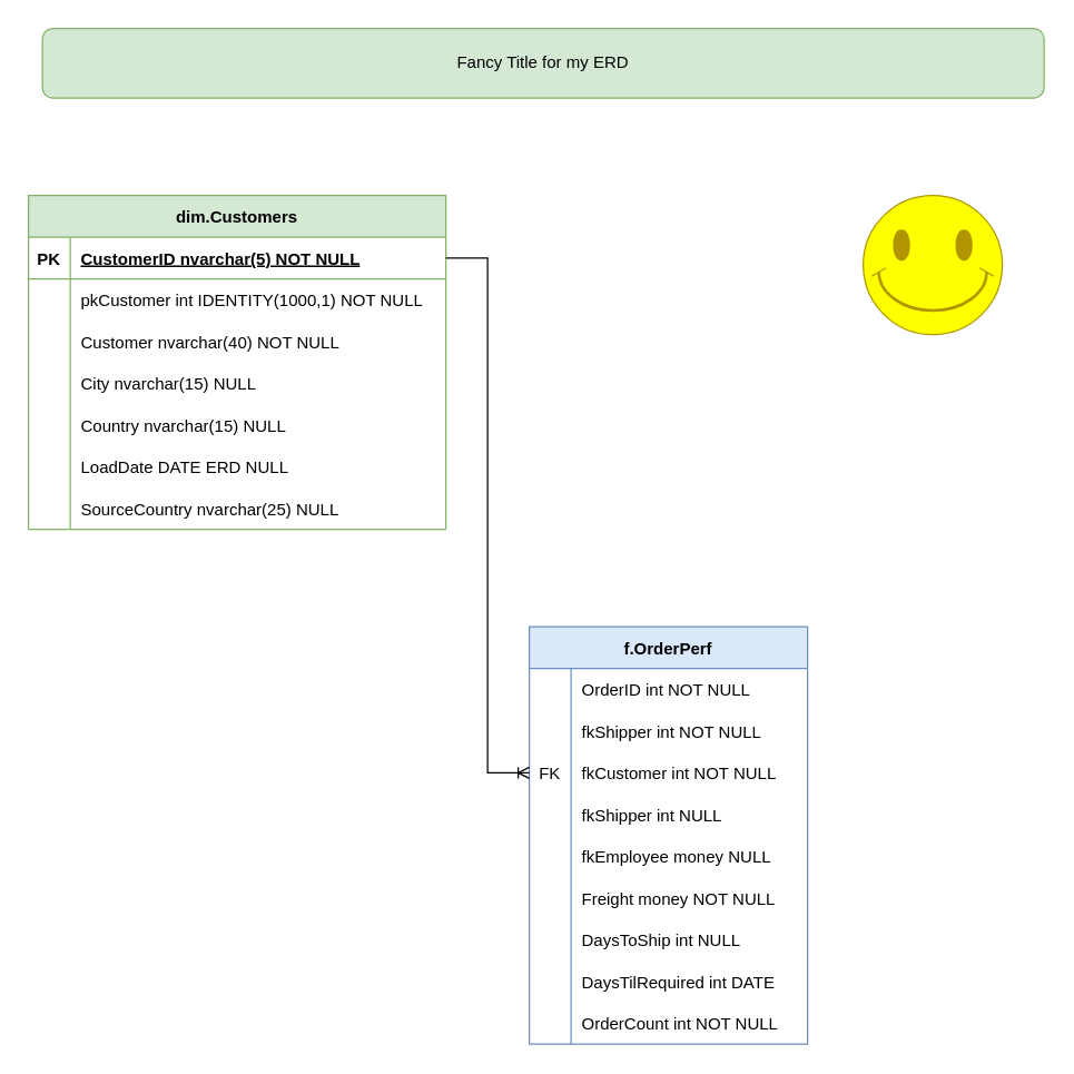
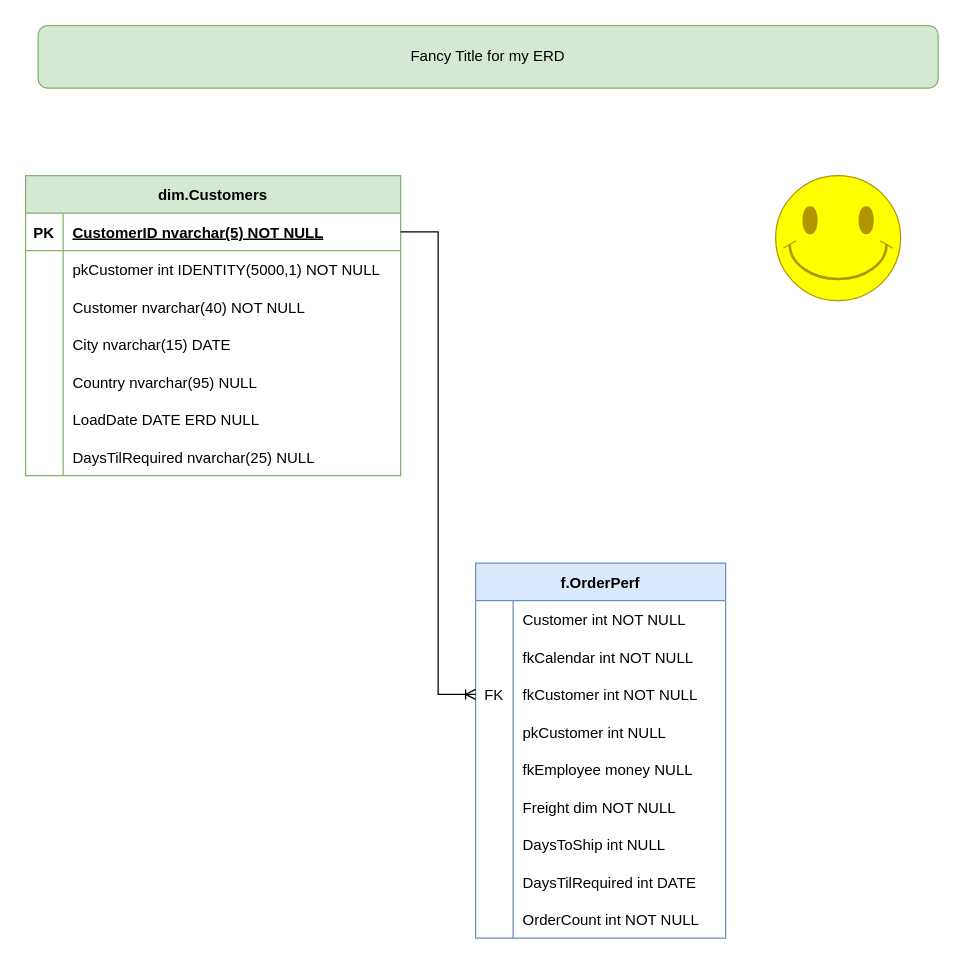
  <mxCell id="0" />
  <mxCell id="1" parent="0" />
  <mxCell id="2" value="Fancy Title for my ERD" style="rounded=1;whiteSpace=wrap;html=1;fillColor=#d5e8d4;strokeColor=#82b366;" parent="1" vertex="1"><mxGeometry x="30" y="20" width="720" height="50" as="geometry" /></mxCell>
  <mxCell id="3" value="dim.Customers" style="shape=table;startSize=30;container=1;collapsible=1;childLayout=tableLayout;fixedRows=1;rowLines=0;fontStyle=1;align=center;resizeLast=1;fillColor=#d5e8d4;strokeColor=#82b366;" parent="1" vertex="1"><mxGeometry x="20" y="140" width="300" height="240" as="geometry" /></mxCell>
  <mxCell id="4" value="" style="shape=tableRow;horizontal=0;startSize=0;swimlaneHead=0;swimlaneBody=0;fillColor=none;collapsible=0;dropTarget=0;points=[[0,0.5],[1,0.5]];portConstraint=eastwest;strokeColor=inherit;top=0;left=0;right=0;bottom=1;" parent="3" vertex="1"><mxGeometry y="30" width="300" height="30" as="geometry" /></mxCell>
  <mxCell id="5" value="PK" style="shape=partialRectangle;overflow=hidden;connectable=0;fillColor=none;strokeColor=inherit;top=0;left=0;bottom=0;right=0;fontStyle=1;" parent="4" vertex="1"><mxGeometry width="30" height="30" as="geometry"><mxRectangle width="30" height="30" as="alternateBounds" /></mxGeometry></mxCell>
  <mxCell id="6" value="CustomerID nvarchar(5) NOT NULL " style="shape=partialRectangle;overflow=hidden;connectable=0;fillColor=none;align=left;strokeColor=inherit;top=0;left=0;bottom=0;right=0;spacingLeft=6;fontStyle=5;" parent="4" vertex="1"><mxGeometry x="30" width="270" height="30" as="geometry"><mxRectangle width="270" height="30" as="alternateBounds" /></mxGeometry></mxCell>
  <mxCell id="7" value="" style="shape=tableRow;horizontal=0;startSize=0;swimlaneHead=0;swimlaneBody=0;fillColor=none;collapsible=0;dropTarget=0;points=[[0,0.5],[1,0.5]];portConstraint=eastwest;strokeColor=inherit;top=0;left=0;right=0;bottom=0;" parent="3" vertex="1"><mxGeometry y="60" width="300" height="30" as="geometry" /></mxCell>
  <mxCell id="8" value="" style="shape=partialRectangle;overflow=hidden;connectable=0;fillColor=none;strokeColor=inherit;top=0;left=0;bottom=0;right=0;" parent="7" vertex="1"><mxGeometry width="30" height="30" as="geometry"><mxRectangle width="30" height="30" as="alternateBounds" /></mxGeometry></mxCell>
- <mxCell id="9" value="pkCustomer int IDENTITY(1000,1) NOT NULL" style="shape=partialRectangle;overflow=hidden;connectable=0;fillColor=none;align=left;strokeColor=inherit;top=0;left=0;bottom=0;right=0;spacingLeft=6;" parent="7" vertex="1"><mxGeometry x="30" width="270" height="30" as="geometry"><mxRectangle width="270" height="30" as="alternateBounds" /></mxGeometry></mxCell>
+ <mxCell id="9" value="pkCustomer int IDENTITY(5000,1) NOT NULL" style="shape=partialRectangle;overflow=hidden;connectable=0;fillColor=none;align=left;strokeColor=inherit;top=0;left=0;bottom=0;right=0;spacingLeft=6;" parent="7" vertex="1"><mxGeometry x="30" width="270" height="30" as="geometry"><mxRectangle width="270" height="30" as="alternateBounds" /></mxGeometry></mxCell>
  <mxCell id="10" value="" style="shape=tableRow;horizontal=0;startSize=0;swimlaneHead=0;swimlaneBody=0;fillColor=none;collapsible=0;dropTarget=0;points=[[0,0.5],[1,0.5]];portConstraint=eastwest;strokeColor=inherit;top=0;left=0;right=0;bottom=0;" parent="3" vertex="1"><mxGeometry y="90" width="300" height="30" as="geometry" /></mxCell>
  <mxCell id="11" value="" style="shape=partialRectangle;overflow=hidden;connectable=0;fillColor=none;strokeColor=inherit;top=0;left=0;bottom=0;right=0;" parent="10" vertex="1"><mxGeometry width="30" height="30" as="geometry"><mxRectangle width="30" height="30" as="alternateBounds" /></mxGeometry></mxCell>
  <mxCell id="12" value="Customer nvarchar(40) NOT NULL" style="shape=partialRectangle;overflow=hidden;connectable=0;fillColor=none;align=left;strokeColor=inherit;top=0;left=0;bottom=0;right=0;spacingLeft=6;" parent="10" vertex="1"><mxGeometry x="30" width="270" height="30" as="geometry"><mxRectangle width="270" height="30" as="alternateBounds" /></mxGeometry></mxCell>
  <mxCell id="13" value="" style="shape=tableRow;horizontal=0;startSize=0;swimlaneHead=0;swimlaneBody=0;fillColor=none;collapsible=0;dropTarget=0;points=[[0,0.5],[1,0.5]];portConstraint=eastwest;strokeColor=inherit;top=0;left=0;right=0;bottom=0;" parent="3" vertex="1"><mxGeometry y="120" width="300" height="30" as="geometry" /></mxCell>
  <mxCell id="14" value="" style="shape=partialRectangle;overflow=hidden;connectable=0;fillColor=none;strokeColor=inherit;top=0;left=0;bottom=0;right=0;" parent="13" vertex="1"><mxGeometry width="30" height="30" as="geometry"><mxRectangle width="30" height="30" as="alternateBounds" /></mxGeometry></mxCell>
- <mxCell id="15" value="City nvarchar(15) NULL" style="shape=partialRectangle;overflow=hidden;connectable=0;fillColor=none;align=left;strokeColor=inherit;top=0;left=0;bottom=0;right=0;spacingLeft=6;" parent="13" vertex="1"><mxGeometry x="30" width="270" height="30" as="geometry"><mxRectangle width="270" height="30" as="alternateBounds" /></mxGeometry></mxCell>
+ <mxCell id="15" value="City nvarchar(15) DATE" style="shape=partialRectangle;overflow=hidden;connectable=0;fillColor=none;align=left;strokeColor=inherit;top=0;left=0;bottom=0;right=0;spacingLeft=6;" parent="13" vertex="1"><mxGeometry x="30" width="270" height="30" as="geometry"><mxRectangle width="270" height="30" as="alternateBounds" /></mxGeometry></mxCell>
  <mxCell id="16" value="" style="shape=tableRow;horizontal=0;startSize=0;swimlaneHead=0;swimlaneBody=0;fillColor=none;collapsible=0;dropTarget=0;points=[[0,0.5],[1,0.5]];portConstraint=eastwest;strokeColor=inherit;top=0;left=0;right=0;bottom=0;" parent="3" vertex="1"><mxGeometry y="150" width="300" height="30" as="geometry" /></mxCell>
  <mxCell id="17" value="" style="shape=partialRectangle;overflow=hidden;connectable=0;fillColor=none;strokeColor=inherit;top=0;left=0;bottom=0;right=0;" parent="16" vertex="1"><mxGeometry width="30" height="30" as="geometry"><mxRectangle width="30" height="30" as="alternateBounds" /></mxGeometry></mxCell>
- <mxCell id="18" value="Country nvarchar(15) NULL" style="shape=partialRectangle;overflow=hidden;connectable=0;fillColor=none;align=left;strokeColor=inherit;top=0;left=0;bottom=0;right=0;spacingLeft=6;" parent="16" vertex="1"><mxGeometry x="30" width="270" height="30" as="geometry"><mxRectangle width="270" height="30" as="alternateBounds" /></mxGeometry></mxCell>
+ <mxCell id="18" value="Country nvarchar(95) NULL" style="shape=partialRectangle;overflow=hidden;connectable=0;fillColor=none;align=left;strokeColor=inherit;top=0;left=0;bottom=0;right=0;spacingLeft=6;" parent="16" vertex="1"><mxGeometry x="30" width="270" height="30" as="geometry"><mxRectangle width="270" height="30" as="alternateBounds" /></mxGeometry></mxCell>
  <mxCell id="19" value="" style="shape=tableRow;horizontal=0;startSize=0;swimlaneHead=0;swimlaneBody=0;fillColor=none;collapsible=0;dropTarget=0;points=[[0,0.5],[1,0.5]];portConstraint=eastwest;strokeColor=inherit;top=0;left=0;right=0;bottom=0;" parent="3" vertex="1"><mxGeometry y="180" width="300" height="30" as="geometry" /></mxCell>
  <mxCell id="20" value="" style="shape=partialRectangle;overflow=hidden;connectable=0;fillColor=none;strokeColor=inherit;top=0;left=0;bottom=0;right=0;" parent="19" vertex="1"><mxGeometry width="30" height="30" as="geometry"><mxRectangle width="30" height="30" as="alternateBounds" /></mxGeometry></mxCell>
  <mxCell id="21" value="LoadDate DATE ERD NULL" style="shape=partialRectangle;overflow=hidden;connectable=0;fillColor=none;align=left;strokeColor=inherit;top=0;left=0;bottom=0;right=0;spacingLeft=6;" parent="19" vertex="1"><mxGeometry x="30" width="270" height="30" as="geometry"><mxRectangle width="270" height="30" as="alternateBounds" /></mxGeometry></mxCell>
  <mxCell id="22" value="" style="shape=tableRow;horizontal=0;startSize=0;swimlaneHead=0;swimlaneBody=0;fillColor=none;collapsible=0;dropTarget=0;points=[[0,0.5],[1,0.5]];portConstraint=eastwest;strokeColor=inherit;top=0;left=0;right=0;bottom=0;" parent="3" vertex="1"><mxGeometry y="210" width="300" height="30" as="geometry" /></mxCell>
  <mxCell id="23" value="" style="shape=partialRectangle;overflow=hidden;connectable=0;fillColor=none;strokeColor=inherit;top=0;left=0;bottom=0;right=0;" parent="22" vertex="1"><mxGeometry width="30" height="30" as="geometry"><mxRectangle width="30" height="30" as="alternateBounds" /></mxGeometry></mxCell>
- <mxCell id="24" value="SourceCountry nvarchar(25) NULL" style="shape=partialRectangle;overflow=hidden;connectable=0;fillColor=none;align=left;strokeColor=inherit;top=0;left=0;bottom=0;right=0;spacingLeft=6;" parent="22" vertex="1"><mxGeometry x="30" width="270" height="30" as="geometry"><mxRectangle width="270" height="30" as="alternateBounds" /></mxGeometry></mxCell>
+ <mxCell id="24" value="DaysTilRequired nvarchar(25) NULL" style="shape=partialRectangle;overflow=hidden;connectable=0;fillColor=none;align=left;strokeColor=inherit;top=0;left=0;bottom=0;right=0;spacingLeft=6;" parent="22" vertex="1"><mxGeometry x="30" width="270" height="30" as="geometry"><mxRectangle width="270" height="30" as="alternateBounds" /></mxGeometry></mxCell>
  <mxCell id="25" value="f.OrderPerf" style="shape=table;startSize=30;container=1;collapsible=1;childLayout=tableLayout;fixedRows=1;rowLines=0;fontStyle=1;align=center;resizeLast=1;fillColor=#dae8fc;strokeColor=#6c8ebf;" parent="1" vertex="1"><mxGeometry x="380" y="450" width="200" height="300" as="geometry" /></mxCell>
  <mxCell id="26" value="" style="shape=tableRow;horizontal=0;startSize=0;swimlaneHead=0;swimlaneBody=0;fillColor=none;collapsible=0;dropTarget=0;points=[[0,0.5],[1,0.5]];portConstraint=eastwest;strokeColor=inherit;top=0;left=0;right=0;bottom=0;" parent="25" vertex="1"><mxGeometry y="30" width="200" height="30" as="geometry" /></mxCell>
  <mxCell id="27" value="" style="shape=partialRectangle;overflow=hidden;connectable=0;fillColor=none;strokeColor=inherit;top=0;left=0;bottom=0;right=0;" parent="26" vertex="1"><mxGeometry width="30" height="30" as="geometry"><mxRectangle width="30" height="30" as="alternateBounds" /></mxGeometry></mxCell>
- <mxCell id="28" value="OrderID int NOT NULL" style="shape=partialRectangle;overflow=hidden;connectable=0;fillColor=none;align=left;strokeColor=inherit;top=0;left=0;bottom=0;right=0;spacingLeft=6;" parent="26" vertex="1"><mxGeometry x="30" width="170" height="30" as="geometry"><mxRectangle width="170" height="30" as="alternateBounds" /></mxGeometry></mxCell>
+ <mxCell id="28" value="Customer int NOT NULL" style="shape=partialRectangle;overflow=hidden;connectable=0;fillColor=none;align=left;strokeColor=inherit;top=0;left=0;bottom=0;right=0;spacingLeft=6;" parent="26" vertex="1"><mxGeometry x="30" width="170" height="30" as="geometry"><mxRectangle width="170" height="30" as="alternateBounds" /></mxGeometry></mxCell>
  <mxCell id="29" value="" style="shape=tableRow;horizontal=0;startSize=0;swimlaneHead=0;swimlaneBody=0;fillColor=none;collapsible=0;dropTarget=0;points=[[0,0.5],[1,0.5]];portConstraint=eastwest;strokeColor=inherit;top=0;left=0;right=0;bottom=0;" parent="25" vertex="1"><mxGeometry y="60" width="200" height="30" as="geometry" /></mxCell>
  <mxCell id="30" value="" style="shape=partialRectangle;overflow=hidden;connectable=0;fillColor=none;strokeColor=inherit;top=0;left=0;bottom=0;right=0;" parent="29" vertex="1"><mxGeometry width="30" height="30" as="geometry"><mxRectangle width="30" height="30" as="alternateBounds" /></mxGeometry></mxCell>
- <mxCell id="31" value="fkShipper int NOT NULL" style="shape=partialRectangle;overflow=hidden;connectable=0;fillColor=none;align=left;strokeColor=inherit;top=0;left=0;bottom=0;right=0;spacingLeft=6;" parent="29" vertex="1"><mxGeometry x="30" width="170" height="30" as="geometry"><mxRectangle width="170" height="30" as="alternateBounds" /></mxGeometry></mxCell>
+ <mxCell id="31" value="fkCalendar int NOT NULL" style="shape=partialRectangle;overflow=hidden;connectable=0;fillColor=none;align=left;strokeColor=inherit;top=0;left=0;bottom=0;right=0;spacingLeft=6;" parent="29" vertex="1"><mxGeometry x="30" width="170" height="30" as="geometry"><mxRectangle width="170" height="30" as="alternateBounds" /></mxGeometry></mxCell>
  <mxCell id="32" value="" style="shape=tableRow;horizontal=0;startSize=0;swimlaneHead=0;swimlaneBody=0;fillColor=none;collapsible=0;dropTarget=0;points=[[0,0.5],[1,0.5]];portConstraint=eastwest;strokeColor=inherit;top=0;left=0;right=0;bottom=0;" parent="25" vertex="1"><mxGeometry y="90" width="200" height="30" as="geometry" /></mxCell>
  <mxCell id="33" value="FK" style="shape=partialRectangle;overflow=hidden;connectable=0;fillColor=none;strokeColor=inherit;top=0;left=0;bottom=0;right=0;" parent="32" vertex="1"><mxGeometry width="30" height="30" as="geometry"><mxRectangle width="30" height="30" as="alternateBounds" /></mxGeometry></mxCell>
  <mxCell id="34" value="fkCustomer int NOT NULL" style="shape=partialRectangle;overflow=hidden;connectable=0;fillColor=none;align=left;strokeColor=inherit;top=0;left=0;bottom=0;right=0;spacingLeft=6;" parent="32" vertex="1"><mxGeometry x="30" width="170" height="30" as="geometry"><mxRectangle width="170" height="30" as="alternateBounds" /></mxGeometry></mxCell>
  <mxCell id="35" value="" style="shape=tableRow;horizontal=0;startSize=0;swimlaneHead=0;swimlaneBody=0;fillColor=none;collapsible=0;dropTarget=0;points=[[0,0.5],[1,0.5]];portConstraint=eastwest;strokeColor=inherit;top=0;left=0;right=0;bottom=0;" parent="25" vertex="1"><mxGeometry y="120" width="200" height="30" as="geometry" /></mxCell>
  <mxCell id="36" value="" style="shape=partialRectangle;overflow=hidden;connectable=0;fillColor=none;strokeColor=inherit;top=0;left=0;bottom=0;right=0;" parent="35" vertex="1"><mxGeometry width="30" height="30" as="geometry"><mxRectangle width="30" height="30" as="alternateBounds" /></mxGeometry></mxCell>
- <mxCell id="37" value="fkShipper int NULL" style="shape=partialRectangle;overflow=hidden;connectable=0;fillColor=none;align=left;strokeColor=inherit;top=0;left=0;bottom=0;right=0;spacingLeft=6;" parent="35" vertex="1"><mxGeometry x="30" width="170" height="30" as="geometry"><mxRectangle width="170" height="30" as="alternateBounds" /></mxGeometry></mxCell>
+ <mxCell id="37" value="pkCustomer int NULL" style="shape=partialRectangle;overflow=hidden;connectable=0;fillColor=none;align=left;strokeColor=inherit;top=0;left=0;bottom=0;right=0;spacingLeft=6;" parent="35" vertex="1"><mxGeometry x="30" width="170" height="30" as="geometry"><mxRectangle width="170" height="30" as="alternateBounds" /></mxGeometry></mxCell>
  <mxCell id="38" value="" style="shape=tableRow;horizontal=0;startSize=0;swimlaneHead=0;swimlaneBody=0;fillColor=none;collapsible=0;dropTarget=0;points=[[0,0.5],[1,0.5]];portConstraint=eastwest;strokeColor=inherit;top=0;left=0;right=0;bottom=0;" parent="25" vertex="1"><mxGeometry y="150" width="200" height="30" as="geometry" /></mxCell>
  <mxCell id="39" value="" style="shape=partialRectangle;overflow=hidden;connectable=0;fillColor=none;strokeColor=inherit;top=0;left=0;bottom=0;right=0;" parent="38" vertex="1"><mxGeometry width="30" height="30" as="geometry"><mxRectangle width="30" height="30" as="alternateBounds" /></mxGeometry></mxCell>
  <mxCell id="40" value="fkEmployee money NULL" style="shape=partialRectangle;overflow=hidden;connectable=0;fillColor=none;align=left;strokeColor=inherit;top=0;left=0;bottom=0;right=0;spacingLeft=6;" parent="38" vertex="1"><mxGeometry x="30" width="170" height="30" as="geometry"><mxRectangle width="170" height="30" as="alternateBounds" /></mxGeometry></mxCell>
  <mxCell id="41" value="" style="shape=tableRow;horizontal=0;startSize=0;swimlaneHead=0;swimlaneBody=0;fillColor=none;collapsible=0;dropTarget=0;points=[[0,0.5],[1,0.5]];portConstraint=eastwest;strokeColor=inherit;top=0;left=0;right=0;bottom=0;" parent="25" vertex="1"><mxGeometry y="180" width="200" height="30" as="geometry" /></mxCell>
  <mxCell id="42" value="" style="shape=partialRectangle;overflow=hidden;connectable=0;fillColor=none;strokeColor=inherit;top=0;left=0;bottom=0;right=0;" parent="41" vertex="1"><mxGeometry width="30" height="30" as="geometry"><mxRectangle width="30" height="30" as="alternateBounds" /></mxGeometry></mxCell>
- <mxCell id="43" value="Freight money NOT NULL" style="shape=partialRectangle;overflow=hidden;connectable=0;fillColor=none;align=left;strokeColor=inherit;top=0;left=0;bottom=0;right=0;spacingLeft=6;" parent="41" vertex="1"><mxGeometry x="30" width="170" height="30" as="geometry"><mxRectangle width="170" height="30" as="alternateBounds" /></mxGeometry></mxCell>
+ <mxCell id="43" value="Freight dim NOT NULL" style="shape=partialRectangle;overflow=hidden;connectable=0;fillColor=none;align=left;strokeColor=inherit;top=0;left=0;bottom=0;right=0;spacingLeft=6;" parent="41" vertex="1"><mxGeometry x="30" width="170" height="30" as="geometry"><mxRectangle width="170" height="30" as="alternateBounds" /></mxGeometry></mxCell>
  <mxCell id="44" value="" style="shape=tableRow;horizontal=0;startSize=0;swimlaneHead=0;swimlaneBody=0;fillColor=none;collapsible=0;dropTarget=0;points=[[0,0.5],[1,0.5]];portConstraint=eastwest;strokeColor=inherit;top=0;left=0;right=0;bottom=0;" parent="25" vertex="1"><mxGeometry y="210" width="200" height="30" as="geometry" /></mxCell>
  <mxCell id="45" value="" style="shape=partialRectangle;overflow=hidden;connectable=0;fillColor=none;strokeColor=inherit;top=0;left=0;bottom=0;right=0;" parent="44" vertex="1"><mxGeometry width="30" height="30" as="geometry"><mxRectangle width="30" height="30" as="alternateBounds" /></mxGeometry></mxCell>
  <mxCell id="46" value="DaysToShip int NULL" style="shape=partialRectangle;overflow=hidden;connectable=0;fillColor=none;align=left;strokeColor=inherit;top=0;left=0;bottom=0;right=0;spacingLeft=6;" parent="44" vertex="1"><mxGeometry x="30" width="170" height="30" as="geometry"><mxRectangle width="170" height="30" as="alternateBounds" /></mxGeometry></mxCell>
  <mxCell id="47" value="" style="shape=tableRow;horizontal=0;startSize=0;swimlaneHead=0;swimlaneBody=0;fillColor=none;collapsible=0;dropTarget=0;points=[[0,0.5],[1,0.5]];portConstraint=eastwest;strokeColor=inherit;top=0;left=0;right=0;bottom=0;" parent="25" vertex="1"><mxGeometry y="240" width="200" height="30" as="geometry" /></mxCell>
  <mxCell id="48" value="" style="shape=partialRectangle;overflow=hidden;connectable=0;fillColor=none;strokeColor=inherit;top=0;left=0;bottom=0;right=0;" parent="47" vertex="1"><mxGeometry width="30" height="30" as="geometry"><mxRectangle width="30" height="30" as="alternateBounds" /></mxGeometry></mxCell>
  <mxCell id="49" value="DaysTilRequired int DATE" style="shape=partialRectangle;overflow=hidden;connectable=0;fillColor=none;align=left;strokeColor=inherit;top=0;left=0;bottom=0;right=0;spacingLeft=6;" parent="47" vertex="1"><mxGeometry x="30" width="170" height="30" as="geometry"><mxRectangle width="170" height="30" as="alternateBounds" /></mxGeometry></mxCell>
  <mxCell id="50" value="" style="shape=tableRow;horizontal=0;startSize=0;swimlaneHead=0;swimlaneBody=0;fillColor=none;collapsible=0;dropTarget=0;points=[[0,0.5],[1,0.5]];portConstraint=eastwest;strokeColor=inherit;top=0;left=0;right=0;bottom=0;" parent="25" vertex="1"><mxGeometry y="270" width="200" height="30" as="geometry" /></mxCell>
  <mxCell id="51" value="" style="shape=partialRectangle;overflow=hidden;connectable=0;fillColor=none;strokeColor=inherit;top=0;left=0;bottom=0;right=0;" parent="50" vertex="1"><mxGeometry width="30" height="30" as="geometry"><mxRectangle width="30" height="30" as="alternateBounds" /></mxGeometry></mxCell>
  <mxCell id="52" value="OrderCount int NOT NULL" style="shape=partialRectangle;overflow=hidden;connectable=0;fillColor=none;align=left;strokeColor=inherit;top=0;left=0;bottom=0;right=0;spacingLeft=6;" parent="50" vertex="1"><mxGeometry x="30" width="170" height="30" as="geometry"><mxRectangle width="170" height="30" as="alternateBounds" /></mxGeometry></mxCell>
  <mxCell id="53" value="" style="edgeStyle=entityRelationEdgeStyle;fontSize=12;html=1;endArrow=ERoneToMany;rounded=0;" parent="1" source="4" target="32" edge="1"><mxGeometry width="100" height="100" relative="1" as="geometry"><mxPoint x="330" y="440" as="sourcePoint" /><mxPoint x="430" y="340" as="targetPoint" /><Array as="points"><mxPoint x="420" y="520" /></Array></mxGeometry></mxCell>
  <mxCell id="54" value="" style="verticalLabelPosition=bottom;verticalAlign=top;html=1;shape=mxgraph.basic.smiley;fillColor=#FFFF00;strokeColor=#B09500;fontColor=#000000;" parent="1" vertex="1"><mxGeometry x="620" y="140" width="100" height="100" as="geometry" /></mxCell>
